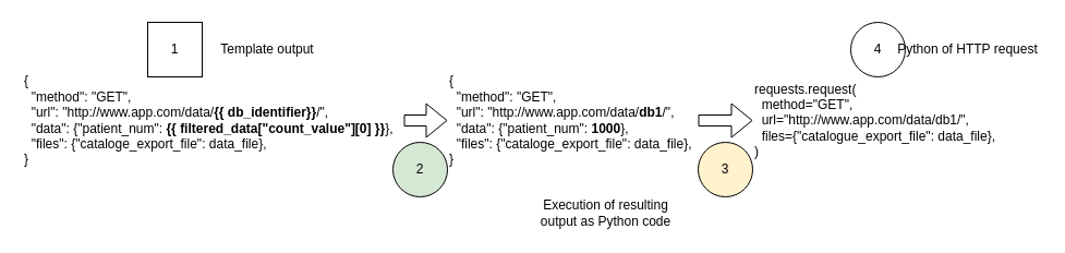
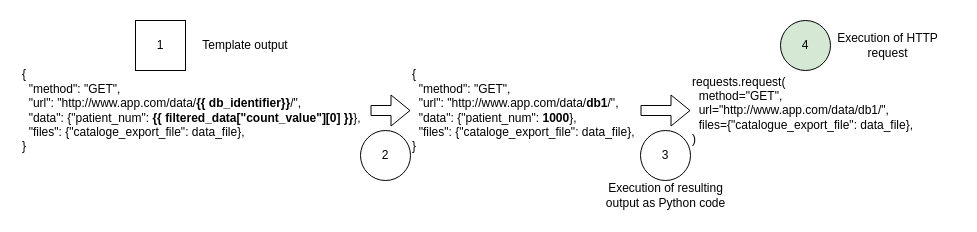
  <mxCell id="0" />
  <mxCell id="1" parent="0" />
  <mxCell id="2" value="{&lt;br&gt;&lt;div&gt;&lt;span&gt;&amp;nbsp; &quot;method&quot;: &quot;GET&quot;,&lt;/span&gt;&lt;/div&gt;&lt;div&gt;&amp;nbsp; &quot;url&quot;: &quot;http://www.app.com/data/&lt;b&gt;{{ db_identifier}}&lt;/b&gt;/&quot;,&lt;/div&gt;&lt;div&gt;&amp;nbsp; &quot;data&quot;: {&quot;patient_num&quot;: &lt;b&gt;{{ filtered_data[&quot;count_value&quot;][0] }}&lt;/b&gt;},&lt;/div&gt;&lt;div&gt;&lt;span&gt;&amp;nbsp; &quot;files&quot;: {&quot;cataloge_export_file&quot;: data_file},&lt;/span&gt;&lt;/div&gt;&lt;div&gt;&lt;span&gt;}&lt;/span&gt;&lt;/div&gt;" style="text;html=1;strokeColor=none;fillColor=none;align=left;verticalAlign=middle;whiteSpace=wrap;rounded=0;" vertex="1" parent="1"><mxGeometry x="20" y="70" width="350" height="80" as="geometry" /></mxCell>
  <mxCell id="3" value="{&lt;br&gt;&lt;div&gt;&lt;span&gt;&amp;nbsp; &quot;method&quot;: &quot;GET&quot;,&lt;/span&gt;&lt;/div&gt;&lt;div&gt;&amp;nbsp; &quot;url&quot;: &quot;http://www.app.com/data/&lt;b&gt;db1&lt;/b&gt;/&quot;,&lt;/div&gt;&lt;div&gt;&amp;nbsp; &quot;data&quot;: {&quot;patient_num&quot;: &lt;b&gt;1000&lt;/b&gt;},&lt;/div&gt;&lt;div&gt;&lt;span&gt;&amp;nbsp; &quot;files&quot;: {&quot;cataloge_export_file&quot;: data_file},&lt;/span&gt;&lt;/div&gt;&lt;div&gt;&lt;span&gt;}&lt;/span&gt;&lt;/div&gt;" style="text;html=1;strokeColor=none;fillColor=none;align=left;verticalAlign=middle;whiteSpace=wrap;rounded=0;" vertex="1" parent="1"><mxGeometry x="410" y="70" width="230" height="80" as="geometry" /></mxCell>
  <mxCell id="4" value="" style="shape=flexArrow;endArrow=classic;html=1;rounded=0;" edge="1" parent="1" source="2" target="3"><mxGeometry width="50" height="50" relative="1" as="geometry"><mxPoint x="350" y="135" as="sourcePoint" /><mxPoint x="490" y="110" as="targetPoint" /></mxGeometry></mxCell>
  <mxCell id="5" value="1" style="whiteSpace=wrap;html=1;aspect=fixed;align=center;rounded=0;" vertex="1" parent="1"><mxGeometry x="135" y="20" width="50" height="50" as="geometry" /></mxCell>
  <mxCell id="6" value="" style="shape=flexArrow;endArrow=classic;html=1;rounded=0;" edge="1" parent="1" source="3" target="9"><mxGeometry width="50" height="50" relative="1" as="geometry"><mxPoint x="480" y="290" as="sourcePoint" /><mxPoint x="750" y="130" as="targetPoint" /></mxGeometry></mxCell>
- <mxCell id="7" value="2" style="ellipse;whiteSpace=wrap;html=1;aspect=fixed;align=center;fillColor=#d5e8d4;" vertex="1" parent="1"><mxGeometry x="360" y="130" width="50" height="50" as="geometry" /></mxCell>
- <mxCell id="8" value="3" style="ellipse;whiteSpace=wrap;html=1;aspect=fixed;align=center;fillColor=#fff2cc;" vertex="1" parent="1"><mxGeometry x="640" y="130" width="50" height="50" as="geometry" /></mxCell>
+ <mxCell id="7" value="2" style="ellipse;whiteSpace=wrap;html=1;aspect=fixed;align=center;" vertex="1" parent="1"><mxGeometry x="360" y="130" width="50" height="50" as="geometry" /></mxCell>
+ <mxCell id="8" value="3" style="ellipse;whiteSpace=wrap;html=1;aspect=fixed;align=center;" vertex="1" parent="1"><mxGeometry x="640" y="130" width="50" height="50" as="geometry" /></mxCell>
  <mxCell id="9" value="requests.request(&lt;br&gt;&amp;nbsp; method=&quot;GET&quot;,&lt;br&gt;&amp;nbsp; url=&quot;http://www.app.com/data/db1/&quot;,&lt;br&gt;&amp;nbsp; files={&quot;catalogue_export_file&quot;: data_file},&lt;br&gt;)" style="text;html=1;strokeColor=none;fillColor=none;align=left;verticalAlign=middle;whiteSpace=wrap;rounded=0;" vertex="1" parent="1"><mxGeometry x="690" y="70" width="230" height="80" as="geometry" /></mxCell>
- <mxCell id="10" value="4" style="ellipse;whiteSpace=wrap;html=1;aspect=fixed;align=center;" vertex="1" parent="1"><mxGeometry x="780" y="20" width="50" height="50" as="geometry" /></mxCell>
+ <mxCell id="10" value="4" style="ellipse;whiteSpace=wrap;html=1;aspect=fixed;align=center;fillColor=#d5e8d4;" vertex="1" parent="1"><mxGeometry x="780" y="20" width="50" height="50" as="geometry" /></mxCell>
  <mxCell id="11" value="Template output" style="text;html=1;strokeColor=none;fillColor=none;align=center;verticalAlign=middle;whiteSpace=wrap;rounded=0;" vertex="1" parent="1"><mxGeometry x="185" y="30" width="120" height="30" as="geometry" /></mxCell>
- <mxCell id="12" value="Execution of resulting output as Python code" style="text;html=1;strokeColor=none;fillColor=none;align=center;verticalAlign=middle;whiteSpace=wrap;rounded=0;" vertex="1" parent="1"><mxGeometry x="487.5" y="180" width="135" height="30" as="geometry" /></mxCell>
- <mxCell id="13" value="Python of HTTP request" style="text;html=1;strokeColor=none;fillColor=none;align=center;verticalAlign=middle;whiteSpace=wrap;rounded=0;" vertex="1" parent="1"><mxGeometry x="820" y="30" width="135" height="30" as="geometry" /></mxCell>
+ <mxCell id="12" value="Execution of resulting output as Python code" style="text;html=1;strokeColor=none;fillColor=none;align=center;verticalAlign=middle;whiteSpace=wrap;rounded=0;" vertex="1" parent="1"><mxGeometry x="597.5" y="180" width="135" height="30" as="geometry" /></mxCell>
+ <mxCell id="13" value="Execution of HTTP request" style="text;html=1;strokeColor=none;fillColor=none;align=center;verticalAlign=middle;whiteSpace=wrap;rounded=0;" vertex="1" parent="1"><mxGeometry x="820" y="30" width="135" height="30" as="geometry" /></mxCell>
